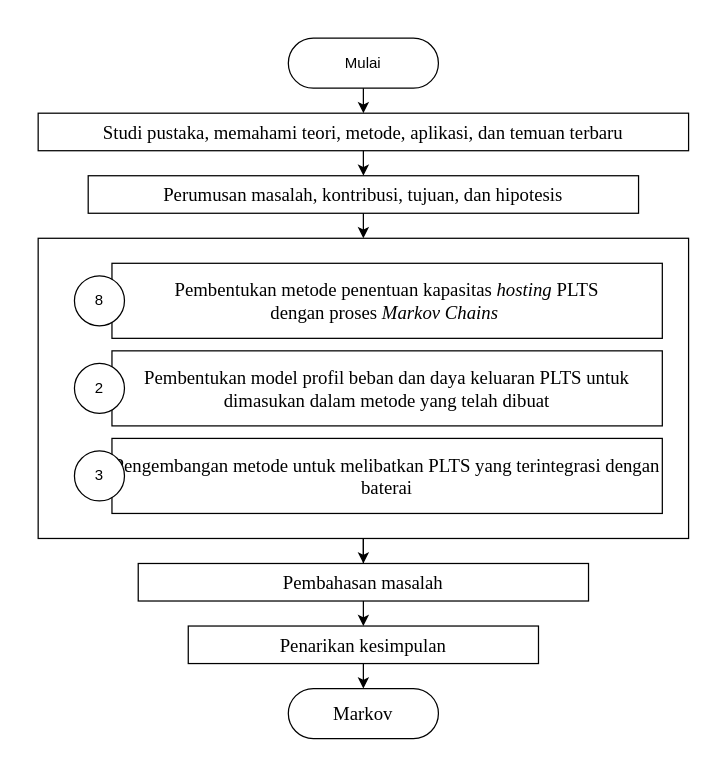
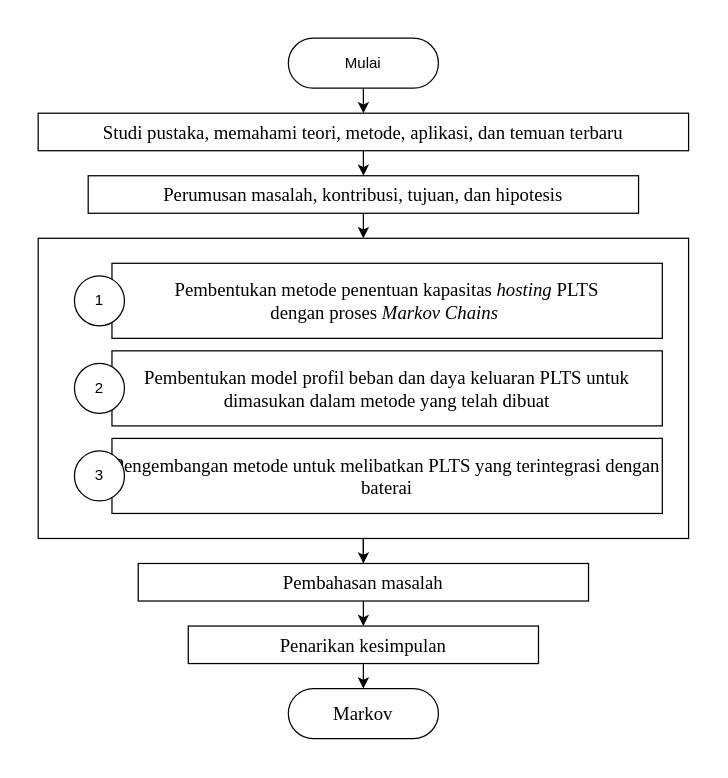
  <mxCell id="0" />
  <mxCell id="1" parent="0" />
  <mxCell id="2" value="" style="rounded=0;whiteSpace=wrap;html=1;strokeColor=none;" vertex="1" parent="1"><mxGeometry x="20" y="20" width="540" height="580" as="geometry" /></mxCell>
  <mxCell id="3" value="&lt;font face=&quot;Times New Roman&quot; style=&quot;font-size: 15px&quot;&gt;Studi pustaka, memahami teori, metode, aplikasi, dan temuan terbaru&lt;/font&gt;" style="rounded=0;whiteSpace=wrap;html=1;" parent="1" vertex="1"><mxGeometry x="30" y="90" width="520" height="30" as="geometry" /></mxCell>
  <mxCell id="4" value="" style="edgeStyle=orthogonalEdgeStyle;rounded=0;orthogonalLoop=1;jettySize=auto;html=1;" parent="1" source="5" target="21" edge="1"><mxGeometry relative="1" as="geometry" /></mxCell>
  <mxCell id="5" value="" style="rounded=0;whiteSpace=wrap;html=1;" parent="1" vertex="1"><mxGeometry x="30" y="190" width="520" height="240" as="geometry" /></mxCell>
  <mxCell id="6" value="&lt;font style=&quot;font-size: 15px&quot; face=&quot;Times New Roman&quot;&gt;Pembentukan metode penentuan&amp;nbsp;&lt;/font&gt;&lt;span style=&quot;font-family: &amp;#34;times new roman&amp;#34; ; font-size: 15px&quot;&gt;kapasitas&lt;/span&gt;&lt;i style=&quot;font-family: &amp;#34;times new roman&amp;#34; ; font-size: 15px&quot;&gt;&amp;nbsp;hosting&amp;nbsp;&lt;/i&gt;&lt;span style=&quot;font-family: &amp;#34;times new roman&amp;#34; ; font-size: 15px&quot;&gt;PLTS&lt;/span&gt;&lt;font style=&quot;font-size: 15px&quot; face=&quot;Times New Roman&quot;&gt;&lt;br&gt;dengan proses&amp;nbsp;&lt;i&gt;Markov Chains&lt;/i&gt;&amp;nbsp;&lt;/font&gt;" style="rounded=0;whiteSpace=wrap;html=1;" parent="1" vertex="1"><mxGeometry x="89" y="210" width="440" height="60" as="geometry" /></mxCell>
  <mxCell id="7" value="&lt;span style=&quot;font-family: &amp;#34;times new roman&amp;#34; ; font-size: 15px&quot;&gt;Pengembangan metode&amp;nbsp;&lt;/span&gt;&lt;span style=&quot;font-family: &amp;#34;times new roman&amp;#34; ; font-size: 15px&quot;&gt;untuk melibatkan PLTS yang terintegrasi dengan baterai&lt;/span&gt;" style="rounded=0;whiteSpace=wrap;html=1;" parent="1" vertex="1"><mxGeometry x="89" y="350" width="440" height="60" as="geometry" /></mxCell>
- <mxCell id="8" value="8" style="ellipse;whiteSpace=wrap;html=1;aspect=fixed;" parent="1" vertex="1"><mxGeometry x="59" y="220" width="40" height="40" as="geometry" /></mxCell>
+ <mxCell id="8" value="1" style="ellipse;whiteSpace=wrap;html=1;aspect=fixed;" parent="1" vertex="1"><mxGeometry x="59" y="220" width="40" height="40" as="geometry" /></mxCell>
  <mxCell id="9" value="3" style="ellipse;whiteSpace=wrap;html=1;aspect=fixed;" parent="1" vertex="1"><mxGeometry x="59" y="360" width="40" height="40" as="geometry" /></mxCell>
  <mxCell id="10" value="&lt;font face=&quot;Times New Roman&quot;&gt;&lt;span style=&quot;font-size: 15px&quot;&gt;Pembentukan model profil beban dan daya keluaran PLTS untuk dimasukan dalam metode yang telah dibuat&lt;/span&gt;&lt;/font&gt;" style="rounded=0;whiteSpace=wrap;html=1;" parent="1" vertex="1"><mxGeometry x="89" y="280" width="440" height="60" as="geometry" /></mxCell>
  <mxCell id="11" value="2" style="ellipse;whiteSpace=wrap;html=1;aspect=fixed;" parent="1" vertex="1"><mxGeometry x="59" y="290" width="40" height="40" as="geometry" /></mxCell>
  <mxCell id="12" value="&lt;font face=&quot;Times New Roman&quot; style=&quot;font-size: 15px&quot;&gt;Perumusan masalah, kontribusi, tujuan, dan hipotesis&lt;/font&gt;" style="rounded=0;whiteSpace=wrap;html=1;" parent="1" vertex="1"><mxGeometry x="70" y="140" width="440" height="30" as="geometry" /></mxCell>
  <mxCell id="13" value="Mulai" style="rounded=1;whiteSpace=wrap;html=1;arcSize=50;" parent="1" vertex="1"><mxGeometry x="230" y="30" width="120" height="40" as="geometry" /></mxCell>
  <mxCell id="14" value="&lt;font style=&quot;font-size: 15px&quot; face=&quot;Times New Roman&quot;&gt;Markov&lt;/font&gt;" style="rounded=1;whiteSpace=wrap;html=1;arcSize=50;" parent="1" vertex="1"><mxGeometry x="230" y="550" width="120" height="40" as="geometry" /></mxCell>
  <mxCell id="15" value="&lt;font face=&quot;Times New Roman&quot; style=&quot;font-size: 15px&quot;&gt;Pembahasan masalah&lt;/font&gt;" style="rounded=0;whiteSpace=wrap;html=1;" parent="1" vertex="1"><mxGeometry x="110" y="450" width="360" height="30" as="geometry" /></mxCell>
  <mxCell id="16" value="" style="endArrow=classic;html=1;exitX=0.5;exitY=1;exitDx=0;exitDy=0;" parent="1" source="13" edge="1"><mxGeometry width="50" height="50" relative="1" as="geometry"><mxPoint x="320" y="120" as="sourcePoint" /><mxPoint x="290" y="90" as="targetPoint" /></mxGeometry></mxCell>
  <mxCell id="17" value="" style="endArrow=classic;html=1;exitX=0.5;exitY=1;exitDx=0;exitDy=0;" parent="1" edge="1"><mxGeometry width="50" height="50" relative="1" as="geometry"><mxPoint x="290" y="120" as="sourcePoint" /><mxPoint x="290" y="140" as="targetPoint" /></mxGeometry></mxCell>
  <mxCell id="18" value="" style="endArrow=classic;html=1;exitX=0.5;exitY=1;exitDx=0;exitDy=0;" parent="1" edge="1"><mxGeometry width="50" height="50" relative="1" as="geometry"><mxPoint x="290" y="170" as="sourcePoint" /><mxPoint x="290" y="190" as="targetPoint" /></mxGeometry></mxCell>
  <mxCell id="19" value="" style="endArrow=classic;html=1;exitX=0.5;exitY=1;exitDx=0;exitDy=0;" parent="1" edge="1"><mxGeometry width="50" height="50" relative="1" as="geometry"><mxPoint x="290" y="430" as="sourcePoint" /><mxPoint x="290" y="450" as="targetPoint" /></mxGeometry></mxCell>
  <mxCell id="20" value="" style="endArrow=classic;html=1;exitX=0.5;exitY=1;exitDx=0;exitDy=0;" parent="1" edge="1"><mxGeometry width="50" height="50" relative="1" as="geometry"><mxPoint x="290" y="530" as="sourcePoint" /><mxPoint x="290" y="550" as="targetPoint" /></mxGeometry></mxCell>
  <mxCell id="21" value="&lt;font style=&quot;font-size: 15px&quot; face=&quot;Times New Roman&quot;&gt;Penarikan kesimpulan&lt;/font&gt;" style="rounded=0;whiteSpace=wrap;html=1;" parent="1" vertex="1"><mxGeometry x="150" y="500" width="280" height="30" as="geometry" /></mxCell>
